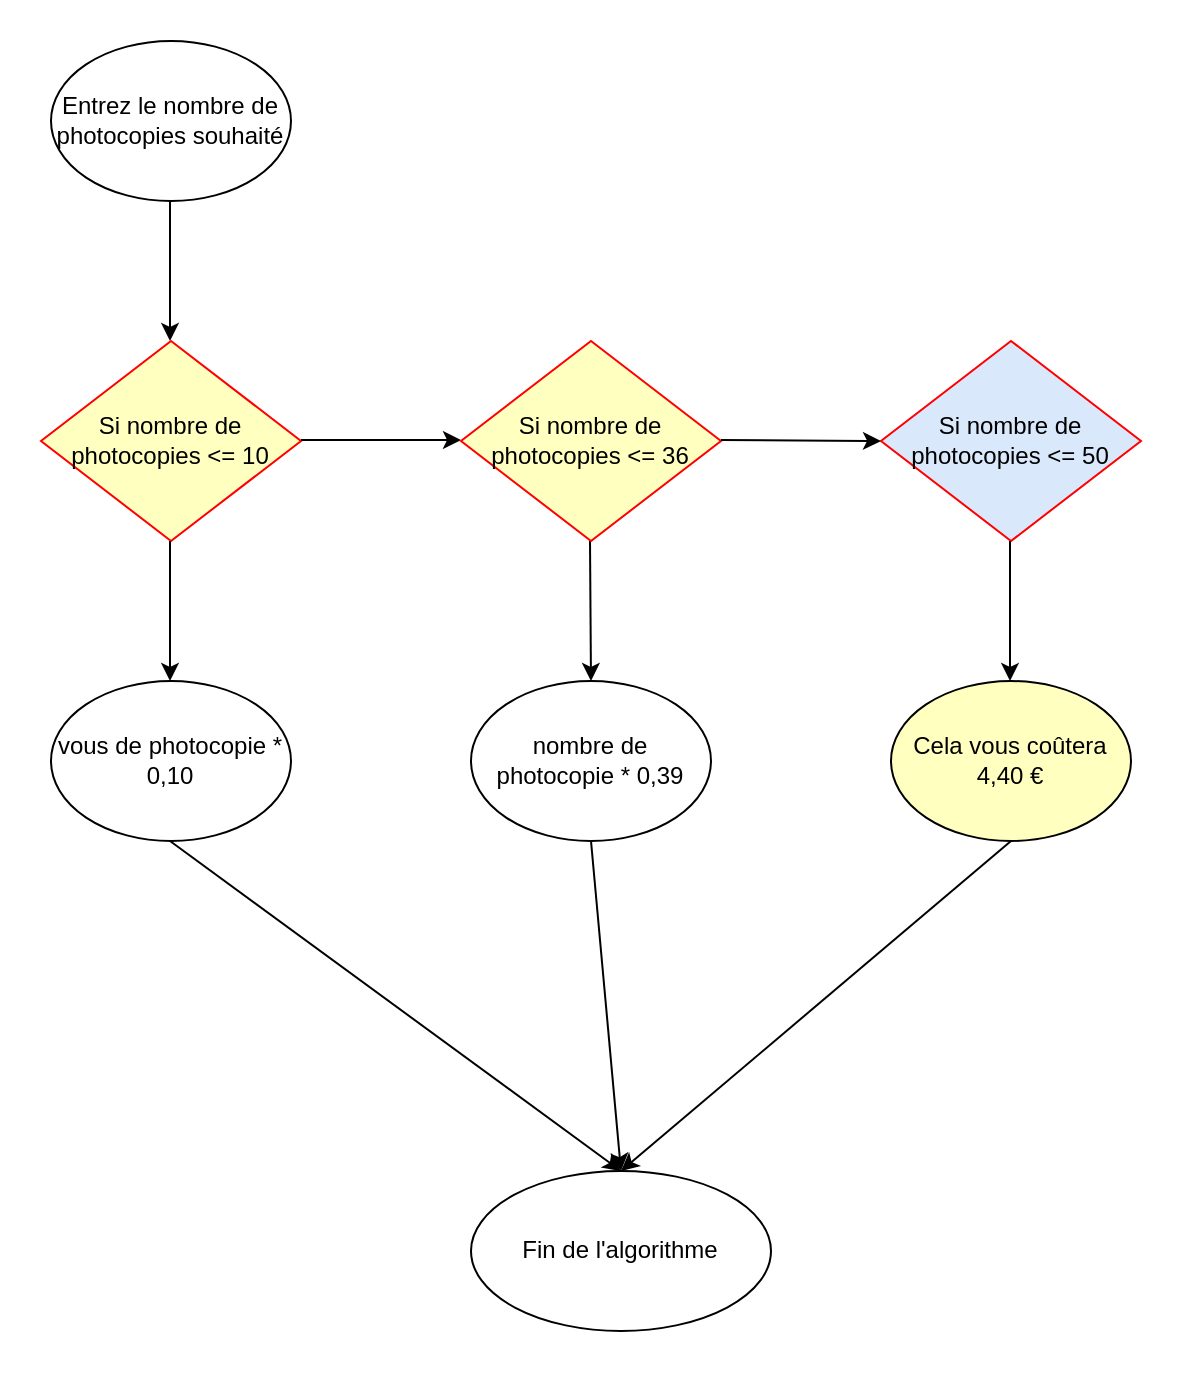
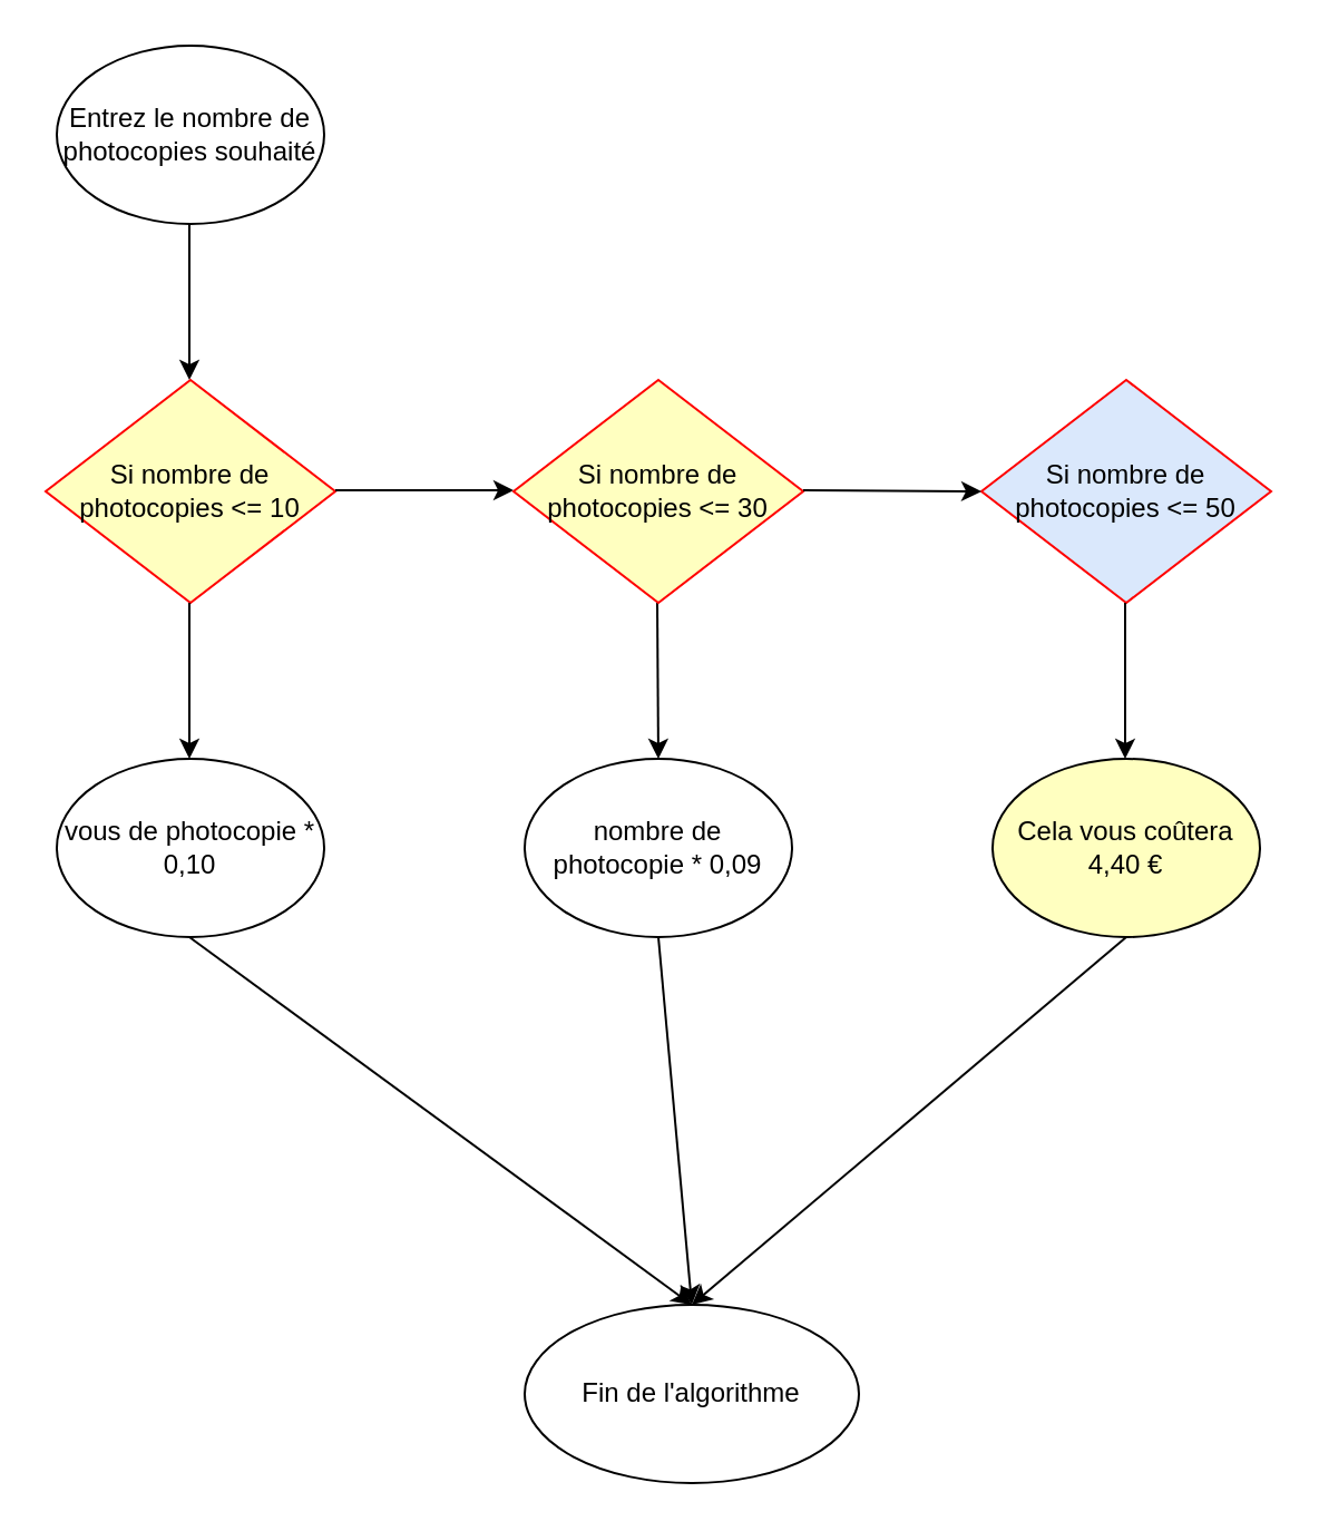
  <mxCell id="0" />
  <mxCell id="1" parent="0" />
  <mxCell id="2" value="Entrez le nombre de photocopies souhaité" style="ellipse;whiteSpace=wrap;html=1;" vertex="1" parent="1"><mxGeometry x="25" y="20" width="120" height="80" as="geometry" /></mxCell>
  <mxCell id="3" value="" style="endArrow=classic;html=1;rounded=0;" edge="1" parent="1"><mxGeometry width="50" height="50" relative="1" as="geometry"><mxPoint x="84.5" y="100" as="sourcePoint" /><mxPoint x="84.5" y="170" as="targetPoint" /></mxGeometry></mxCell>
  <mxCell id="4" value="Si nombre de photocopies &amp;lt;= 10" style="rhombus;whiteSpace=wrap;html=1;fontColor=#000000;fillColor=#ffffc0;strokeColor=#ff0000;" vertex="1" parent="1"><mxGeometry x="20" y="170" width="130" height="100" as="geometry" /></mxCell>
  <mxCell id="5" value="" style="endArrow=classic;html=1;rounded=0;" edge="1" parent="1"><mxGeometry width="50" height="50" relative="1" as="geometry"><mxPoint x="150" y="219.5" as="sourcePoint" /><mxPoint x="230" y="219.5" as="targetPoint" /></mxGeometry></mxCell>
  <mxCell id="6" value="vous de photocopie * 0,10" style="ellipse;whiteSpace=wrap;html=1;" vertex="1" parent="1"><mxGeometry x="25" y="340" width="120" height="80" as="geometry" /></mxCell>
  <mxCell id="7" value="" style="endArrow=classic;html=1;rounded=0;" edge="1" parent="1"><mxGeometry width="50" height="50" relative="1" as="geometry"><mxPoint x="84.5" y="270" as="sourcePoint" /><mxPoint x="84.5" y="340" as="targetPoint" /></mxGeometry></mxCell>
- <mxCell id="8" value="nombre de photocopie * 0,39" style="ellipse;whiteSpace=wrap;html=1;" vertex="1" parent="1"><mxGeometry x="235" y="340" width="120" height="80" as="geometry" /></mxCell>
+ <mxCell id="8" value="nombre de photocopie * 0,09" style="ellipse;whiteSpace=wrap;html=1;" vertex="1" parent="1"><mxGeometry x="235" y="340" width="120" height="80" as="geometry" /></mxCell>
  <mxCell id="9" value="Si nombre de photocopies &amp;lt;= 50" style="rhombus;whiteSpace=wrap;html=1;fontColor=#000000;fillColor=#dae8fc;strokeColor=#ff0000;" vertex="1" parent="1"><mxGeometry x="440" y="170" width="130" height="100" as="geometry" /></mxCell>
  <mxCell id="10" value="" style="endArrow=classic;html=1;rounded=0;entryX=0.5;entryY=0;entryDx=0;entryDy=0;" edge="1" parent="1" target="8"><mxGeometry width="50" height="50" relative="1" as="geometry"><mxPoint x="294.5" y="270" as="sourcePoint" /><mxPoint x="294.5" y="330" as="targetPoint" /></mxGeometry></mxCell>
  <mxCell id="11" value="Cela vous coûtera 4,40 €" style="ellipse;whiteSpace=wrap;html=1;fillColor=#ffffc0;" vertex="1" parent="1"><mxGeometry x="445" y="340" width="120" height="80" as="geometry" /></mxCell>
- <mxCell id="12" value="Si nombre de photocopies &amp;lt;= 36" style="rhombus;whiteSpace=wrap;html=1;fontColor=#000000;fillColor=#ffffc0;strokeColor=#ff0000;" vertex="1" parent="1"><mxGeometry x="230" y="170" width="130" height="100" as="geometry" /></mxCell>
+ <mxCell id="12" value="Si nombre de photocopies &amp;lt;= 30" style="rhombus;whiteSpace=wrap;html=1;fontColor=#000000;fillColor=#ffffc0;strokeColor=#ff0000;" vertex="1" parent="1"><mxGeometry x="230" y="170" width="130" height="100" as="geometry" /></mxCell>
  <mxCell id="13" value="" style="endArrow=classic;html=1;rounded=0;entryX=0.5;entryY=0;entryDx=0;entryDy=0;" edge="1" parent="1" target="16"><mxGeometry width="50" height="50" relative="1" as="geometry"><mxPoint x="84.5" y="420" as="sourcePoint" /><mxPoint x="84.5" y="490" as="targetPoint" /></mxGeometry></mxCell>
  <mxCell id="14" value="" style="endArrow=classic;html=1;rounded=0;" edge="1" parent="1"><mxGeometry width="50" height="50" relative="1" as="geometry"><mxPoint x="504.5" y="270" as="sourcePoint" /><mxPoint x="504.5" y="340" as="targetPoint" /></mxGeometry></mxCell>
  <mxCell id="15" value="" style="endArrow=classic;html=1;rounded=0;" edge="1" parent="1"><mxGeometry width="50" height="50" relative="1" as="geometry"><mxPoint x="360" y="219.5" as="sourcePoint" /><mxPoint x="440" y="220" as="targetPoint" /></mxGeometry></mxCell>
  <mxCell id="16" value="Fin de l'algorithme" style="ellipse;whiteSpace=wrap;html=1;" vertex="1" parent="1"><mxGeometry x="235" y="585" width="150" height="80" as="geometry" /></mxCell>
  <mxCell id="17" value="" style="endArrow=classic;html=1;rounded=0;entryX=0.5;entryY=0;entryDx=0;entryDy=0;" edge="1" parent="1" target="16"><mxGeometry width="50" height="50" relative="1" as="geometry"><mxPoint x="505" y="420" as="sourcePoint" /><mxPoint x="715.5" y="585" as="targetPoint" /></mxGeometry></mxCell>
  <mxCell id="18" value="" style="endArrow=classic;html=1;rounded=0;entryX=0.5;entryY=0;entryDx=0;entryDy=0;" edge="1" parent="1" target="16"><mxGeometry width="50" height="50" relative="1" as="geometry"><mxPoint x="295" y="420" as="sourcePoint" /><mxPoint x="505.5" y="585" as="targetPoint" /></mxGeometry></mxCell>
